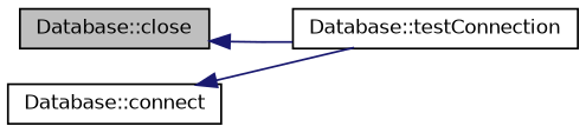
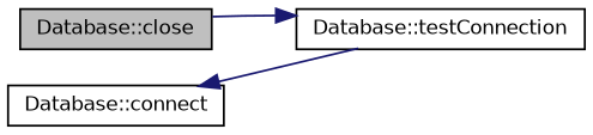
  digraph {
    rankdir=LR
    node [color=black fillcolor=white fontname=Helvetica fontsize=10 shape=record style=filled]
    edge [color=midnightblue dir=back fontname=Helvetica fontsize=10 labelfontname=Helvetica labelfontsize=10 style=solid]
    n1 [fillcolor=grey75 fontcolor=black height=0.2 label="Database::close" width=0.4]
    n2 [height=0.2 label="Database::testConnection" width=0.4]
    n3 [height=0.2 label="Database::connect" width=0.4]
-   n1 -> n2
+   n2 -> n1
    n3 -> n2
  }
